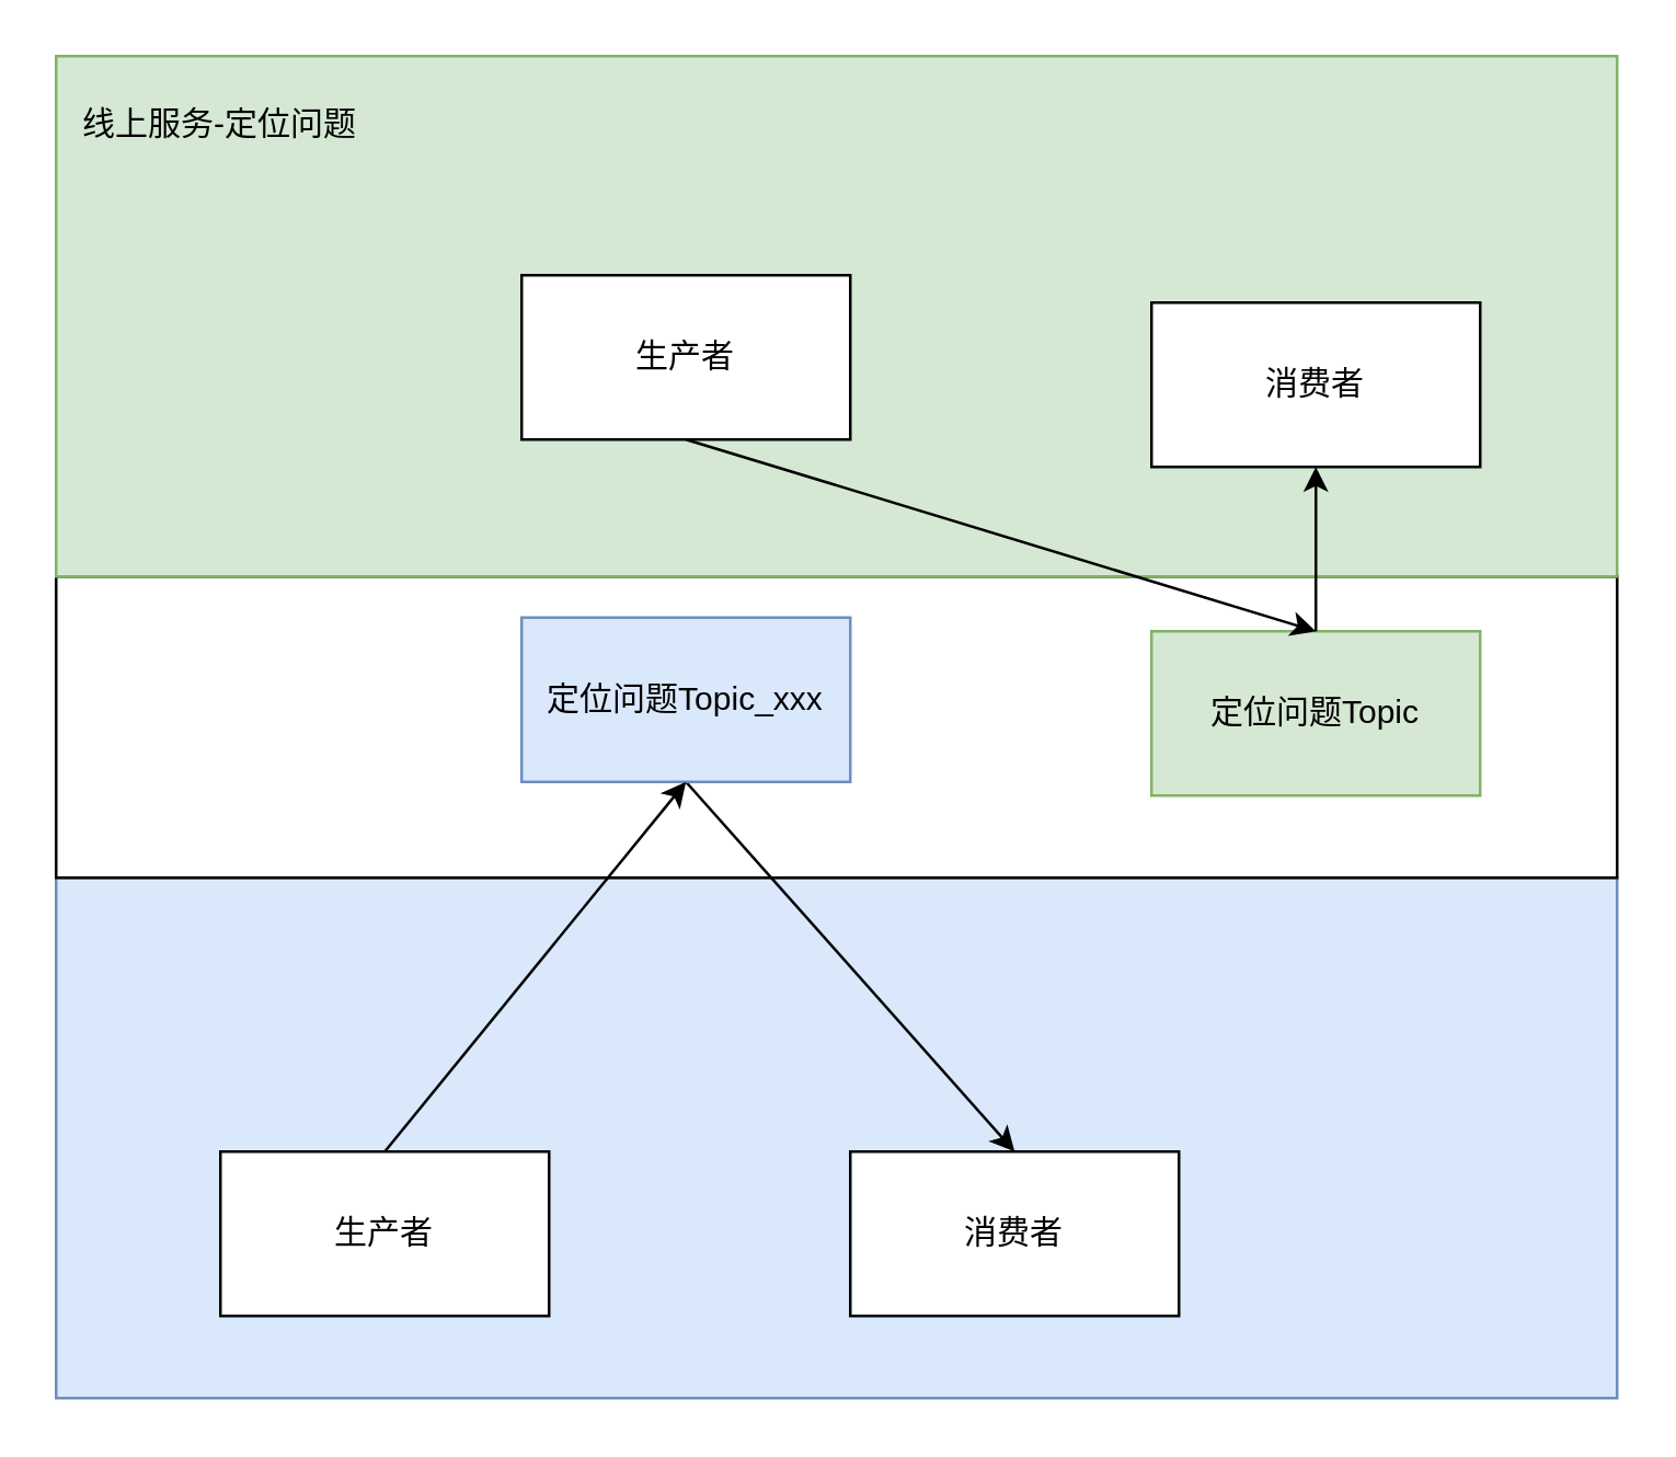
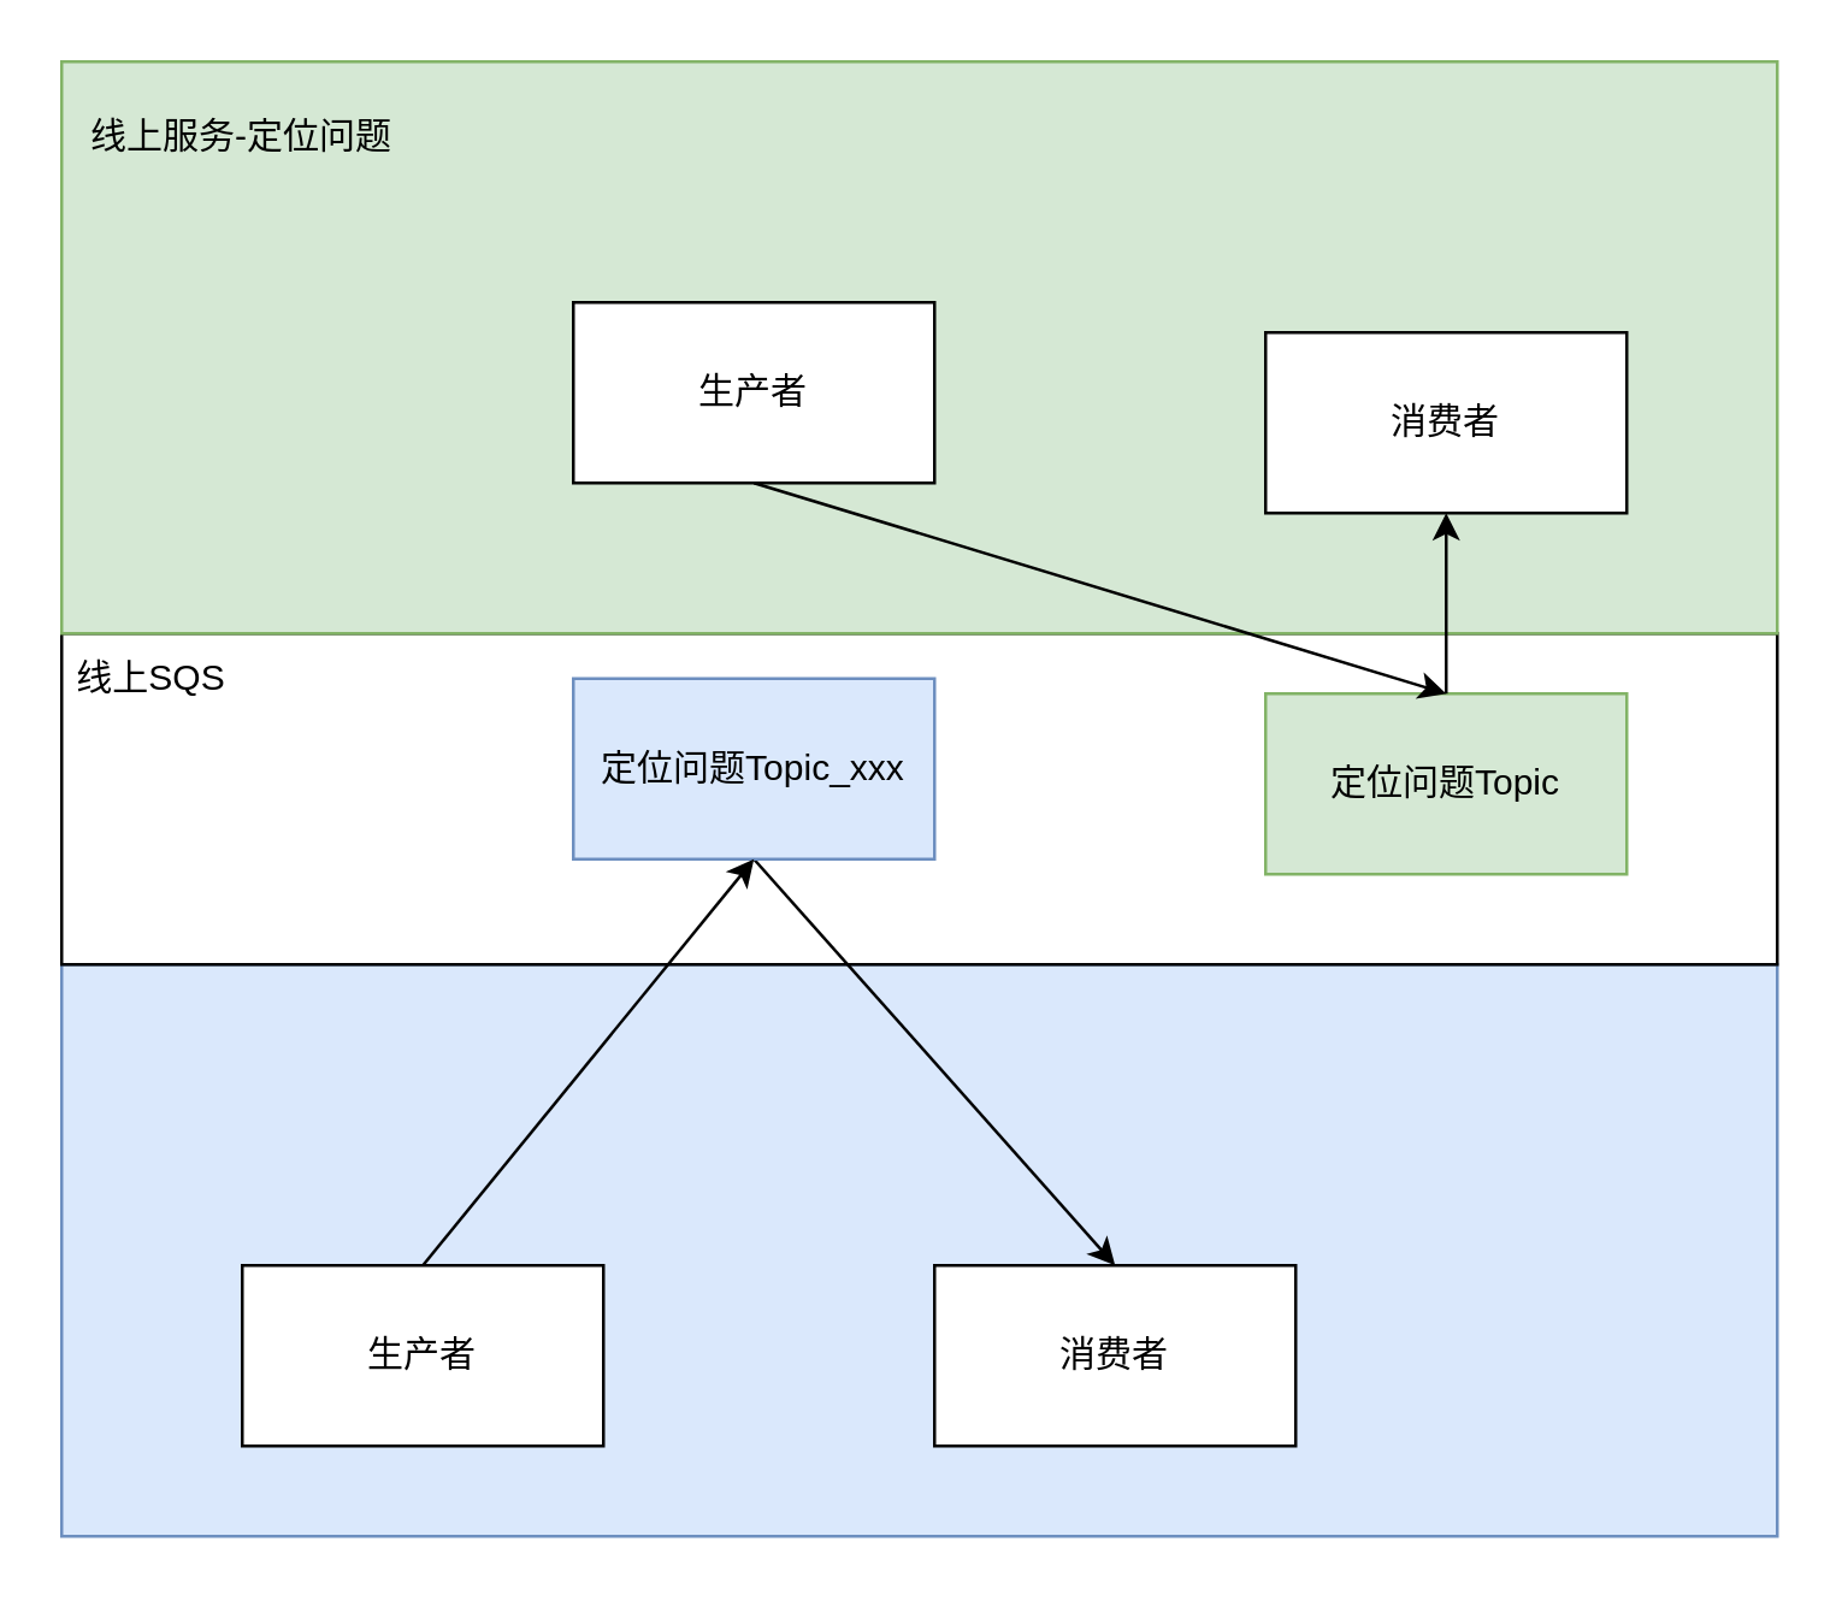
  <mxCell id="0" />
  <mxCell id="1" parent="0" />
  <mxCell id="2" value="" style="rounded=0;whiteSpace=wrap;html=1;fillColor=#dae8fc;strokeColor=#6c8ebf;" vertex="1" parent="1"><mxGeometry x="20" y="320" width="570" height="190" as="geometry" /></mxCell>
  <mxCell id="3" value="生产者" style="rounded=0;whiteSpace=wrap;html=1;" vertex="1" parent="1"><mxGeometry y="420" width="120" height="60" as="geometry" x="80" /></mxCell>
  <mxCell id="4" value="" style="rounded=0;whiteSpace=wrap;html=1;" vertex="1" parent="1"><mxGeometry x="20" y="210" width="570" height="110" as="geometry" /></mxCell>
  <mxCell id="5" style="rounded=0;orthogonalLoop=1;jettySize=auto;html=1;exitX=0.5;exitY=1;exitDx=0;exitDy=0;entryX=0.5;entryY=0;entryDx=0;entryDy=0;" edge="1" parent="1" source="6" target="8"><mxGeometry relative="1" as="geometry" /></mxCell>
  <mxCell id="6" value="定位问题Topic_xxx" style="rounded=0;whiteSpace=wrap;html=1;fillColor=#dae8fc;strokeColor=#6c8ebf;" vertex="1" parent="1"><mxGeometry x="190" y="225" width="120" height="60" as="geometry" /></mxCell>
  <mxCell id="7" value="定位问题Topic" style="rounded=0;whiteSpace=wrap;html=1;fillColor=#d5e8d4;strokeColor=#82b366;" vertex="1" parent="1"><mxGeometry x="420" y="230" width="120" height="60" as="geometry" /></mxCell>
  <mxCell id="8" value="消费者" style="rounded=0;whiteSpace=wrap;html=1;" vertex="1" parent="1"><mxGeometry x="310" y="420" width="120" height="60" as="geometry" /></mxCell>
  <mxCell id="9" style="rounded=0;orthogonalLoop=1;jettySize=auto;html=1;exitX=0.5;exitY=0;exitDx=0;exitDy=0;entryX=0.5;entryY=1;entryDx=0;entryDy=0;" edge="1" parent="1" source="3" target="6"><mxGeometry relative="1" as="geometry" /></mxCell>
  <mxCell id="10" value="" style="rounded=0;whiteSpace=wrap;html=1;fillColor=#d5e8d4;strokeColor=#82b366;" vertex="1" parent="1"><mxGeometry x="20" y="20" width="570" height="190" as="geometry" /></mxCell>
  <mxCell id="11" style="rounded=0;orthogonalLoop=1;jettySize=auto;html=1;exitX=0.5;exitY=1;exitDx=0;exitDy=0;entryX=0.5;entryY=0;entryDx=0;entryDy=0;" edge="1" parent="1" source="12" target="7"><mxGeometry relative="1" as="geometry" /></mxCell>
  <mxCell id="12" value="生产者" style="rounded=0;whiteSpace=wrap;html=1;" vertex="1" parent="1"><mxGeometry x="190" y="100" width="120" height="60" as="geometry" /></mxCell>
  <mxCell id="13" value="消费者" style="rounded=0;whiteSpace=wrap;html=1;" vertex="1" parent="1"><mxGeometry x="420" y="110" width="120" height="60" as="geometry" /></mxCell>
  <mxCell id="14" value="线上服务-定位问题" style="text;html=1;align=center;verticalAlign=middle;whiteSpace=wrap;rounded=0;" vertex="1" parent="1"><mxGeometry x="20" width="120" height="30" as="geometry" y="30" /></mxCell>
  <mxCell id="15" style="edgeStyle=orthogonalEdgeStyle;rounded=0;orthogonalLoop=1;jettySize=auto;html=1;exitX=0.5;exitY=0;exitDx=0;exitDy=0;entryX=0.5;entryY=1;entryDx=0;entryDy=0;" edge="1" parent="1" source="7" target="13"><mxGeometry relative="1" as="geometry" /></mxCell>
+ <mxCell id="16" value="线上SQS" style="text;html=1;align=center;verticalAlign=middle;whiteSpace=wrap;rounded=0;" vertex="1" parent="1"><mxGeometry x="20" y="210" width="60" height="30" as="geometry" /></mxCell>
